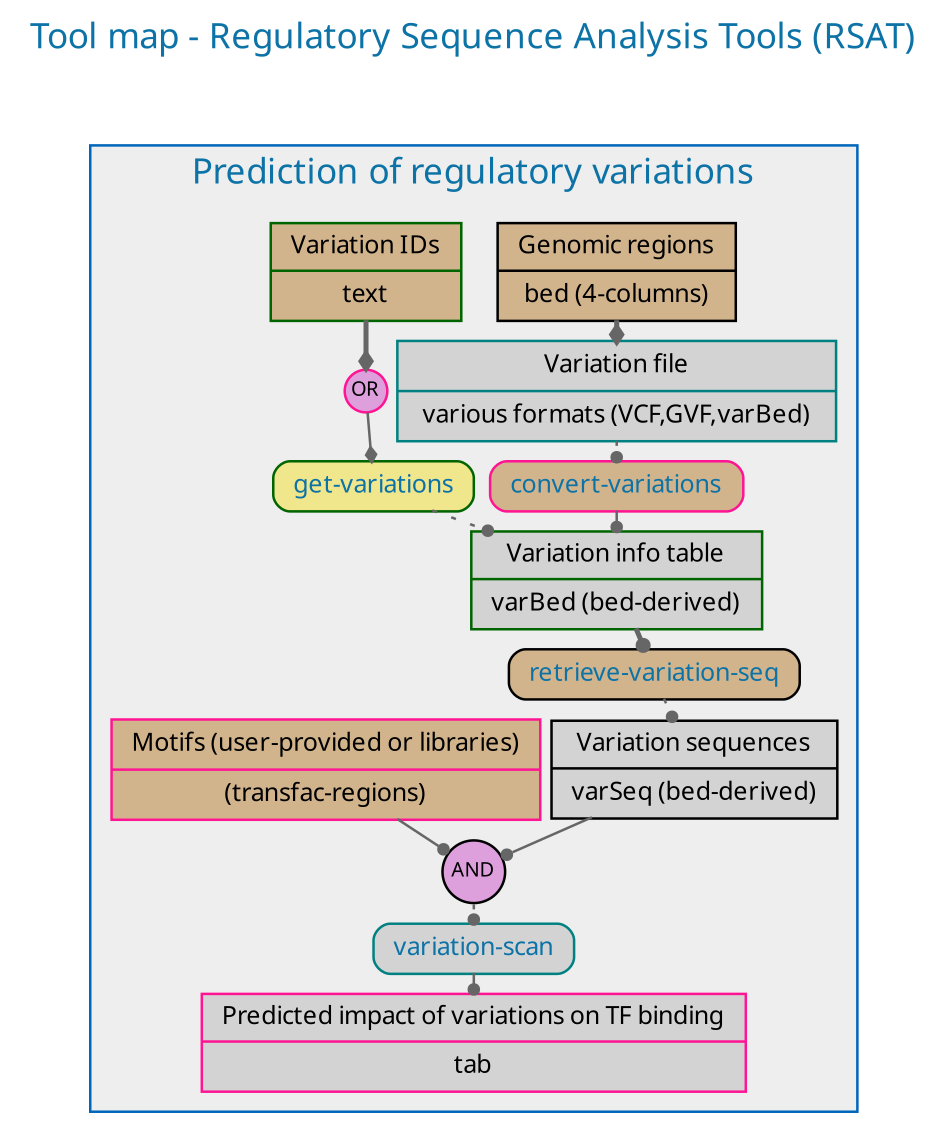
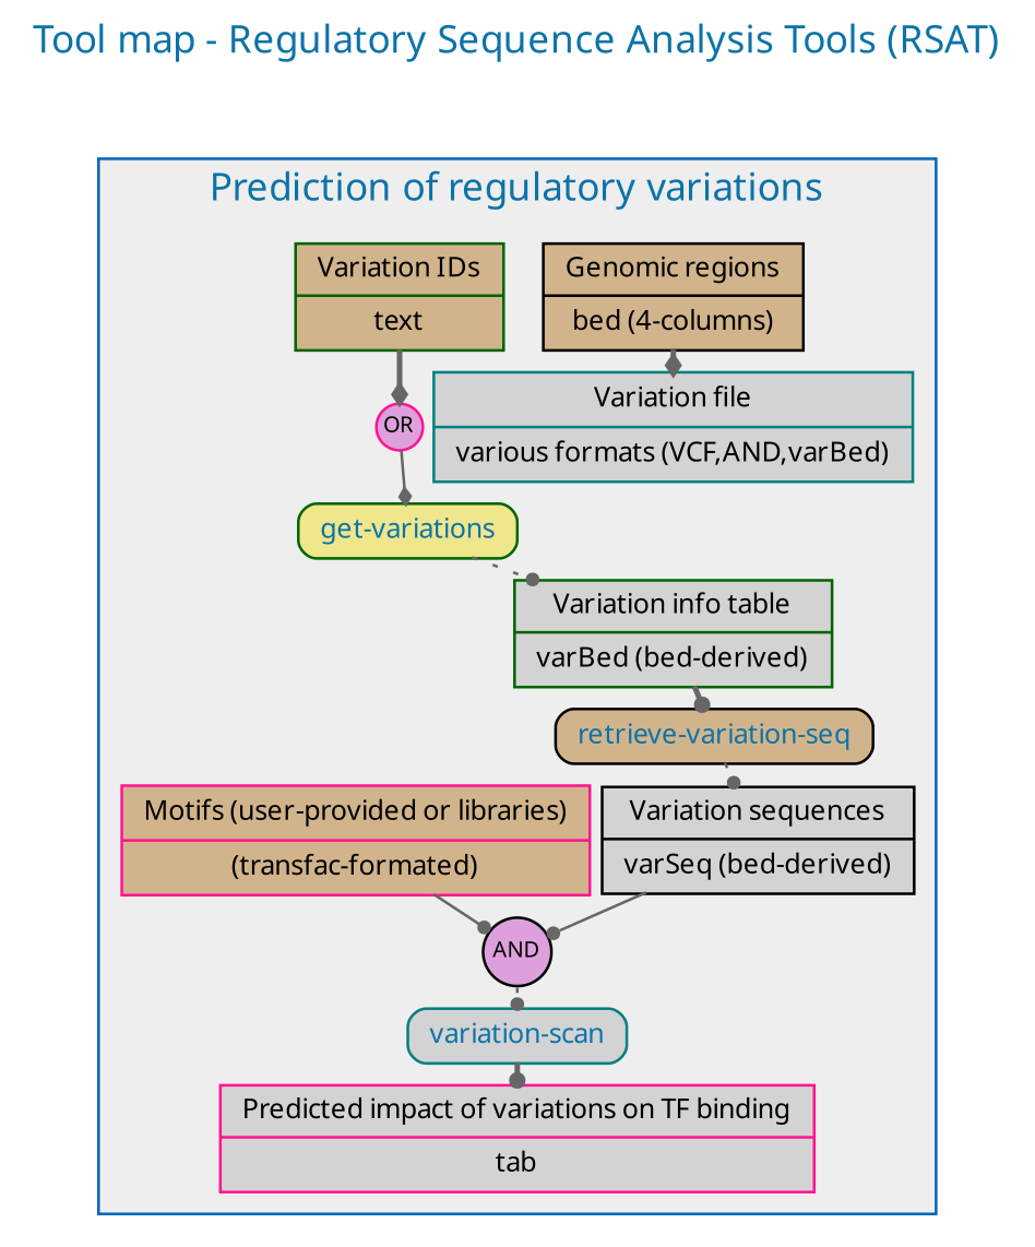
  digraph {
    fontcolor="#0D73A7"
    fontname=ArialBlack
    fontsize=14
    label="Tool map - Regulatory Sequence Analysis Tools (RSAT)"
    labelloc=t
    nodesep=0.05
    ranksep=0.1
    node [color=black fillcolor=tan fontname=ArialMT fontsize=10 shape=record style=filled]
    edge [arrowhead=dot arrowsize=0.5 color="#666666" fontname=ArialMT fontsize=10 labelfontname=ArialMT labelfontsize=10 style=bold]
    n1 [height=0.2 label="{Genomic regions|bed (4-columns)}"]
    n2 [color=deeppink fillcolor=plum fontsize=8 height=0.001 label=OR margin=0 shape=circle width=0.001]
    n3 [color=darkgreen height=0.2 label="{Variation IDs|text}"]
    n4 [color=darkgreen fillcolor=khaki fontcolor="#0D73A7" height=0.2 label="{get-variations}" style="rounded, filled,filled"]
-   n5 [color=teal fillcolor=lightgrey height=0.2 label="{Variation file|various formats (VCF,GVF,varBed)}"]
-   n6 [color=deeppink fontcolor="#0D73A7" height=0.2 label="{convert-variations}" style="rounded, filled,filled"]
+   n5 [color=teal fillcolor=lightgrey height=0.2 label="{Variation file|various formats (VCF,AND,varBed)}"]
    n7 [color=darkgreen fillcolor=lightgrey height=0.2 label="{Variation info table|varBed (bed-derived)}"]
    n8 [fontcolor="#0D73A7" height=0.2 label="{retrieve-variation-seq}" style="rounded, filled,filled"]
    n9 [fillcolor=lightgrey height=0.2 label="{Variation sequences|varSeq (bed-derived)}"]
    n10 [fillcolor=plum fontsize=8 height=0.001 label=AND margin=0 shape=circle width=0.001]
-   n11 [color=deeppink height=0.2 label="{Motifs (user-provided or libraries)|(transfac-regions)}"]
+   n11 [color=deeppink height=0.2 label="{Motifs (user-provided or libraries)|(transfac-formated)}"]
    n12 [color=teal fillcolor=lightgrey fontcolor="#0D73A7" height=0.2 label="{variation-scan}" style="rounded, filled,filled"]
    n13 [color=deeppink fillcolor=lightgrey height=0.2 label="{Predicted impact of variations on TF binding|tab}"]
    subgraph cluster_1 {
      bgcolor="#EEEEEE"
      color="#0066BB"
      label="Prediction of regulatory variations"
      n1
      n2
      n3
      n4
      n5
-     n6
      n7
      n8
      n9
      n10
      n11
      n12
      n13
    }
    n1 -> n5 [arrowhead=diamond]
    n2 -> n4 [arrowhead=diamond style=solid]
    n3 -> n2 [arrowhead=diamond]
    n4 -> n7 [style=dotted]
-   n5 -> n6 [style=dotted]
-   n6 -> n7 [style=solid]
    n7 -> n8
    n8 -> n9 [style=dotted]
    n9 -> n10 [style=solid]
    n10 -> n12 [style=dotted]
    n11 -> n10 [style=solid]
-   n12 -> n13 [style=solid]
+   n12 -> n13
  }
